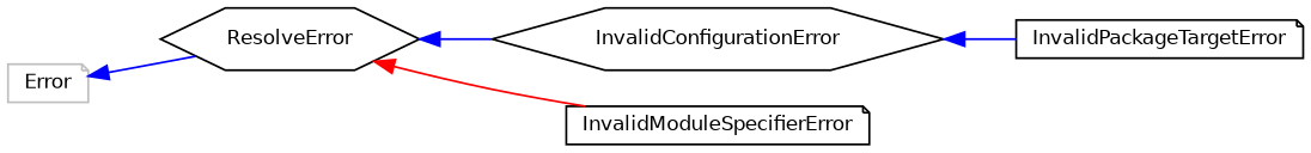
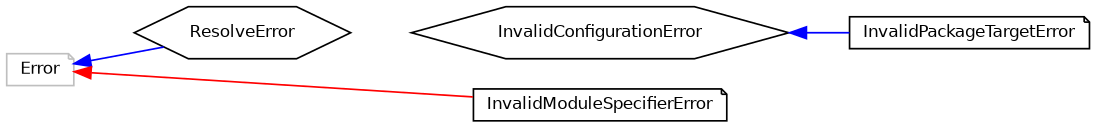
  digraph {
    rankdir=LR
    node [color=black fillcolor=white fontname=Helvetica fontsize=10 shape=note style=filled]
    edge [color=blue dir=back fontname=Helvetica fontsize=10 labelfontname=Helvetica labelfontsize=10 style=solid]
    n1 [color=grey75 height=0.2 label=Error width=0.4]
    n2 [height=0.2 label=ResolveError shape=hexagon width=0.4]
    n3 [height=0.2 label=InvalidConfigurationError shape=hexagon width=0.4]
    n4 [height=0.2 label=InvalidModuleSpecifierError width=0.4]
    n5 [height=0.2 label=InvalidPackageTargetError width=0.4]
    n1 -> n2
-   n2 -> n3
-   n2 -> n4 [color=red]
+   n1 -> n4 [color=red]
    n3 -> n5
  }
